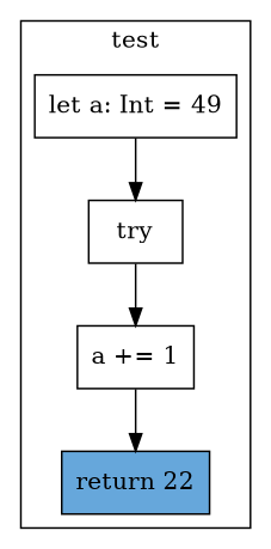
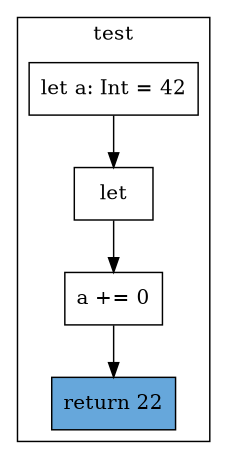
  digraph {
    node [shape=box]
-   n1 [label="let a: Int = 49"]
-   n2 [label=try]
-   n3 [label="a += 1"]
+   n1 [label="let a: Int = 42"]
+   n2 [label=let]
+   n3 [label="a += 0"]
    n4 [fillcolor="#66A7DB" label="return 22" style=filled]
    subgraph cluster_1 {
      label=test
      n1
      n2
      n3
      n4
    }
    n1 -> n2
    n2 -> n3
    n3 -> n4
  }
